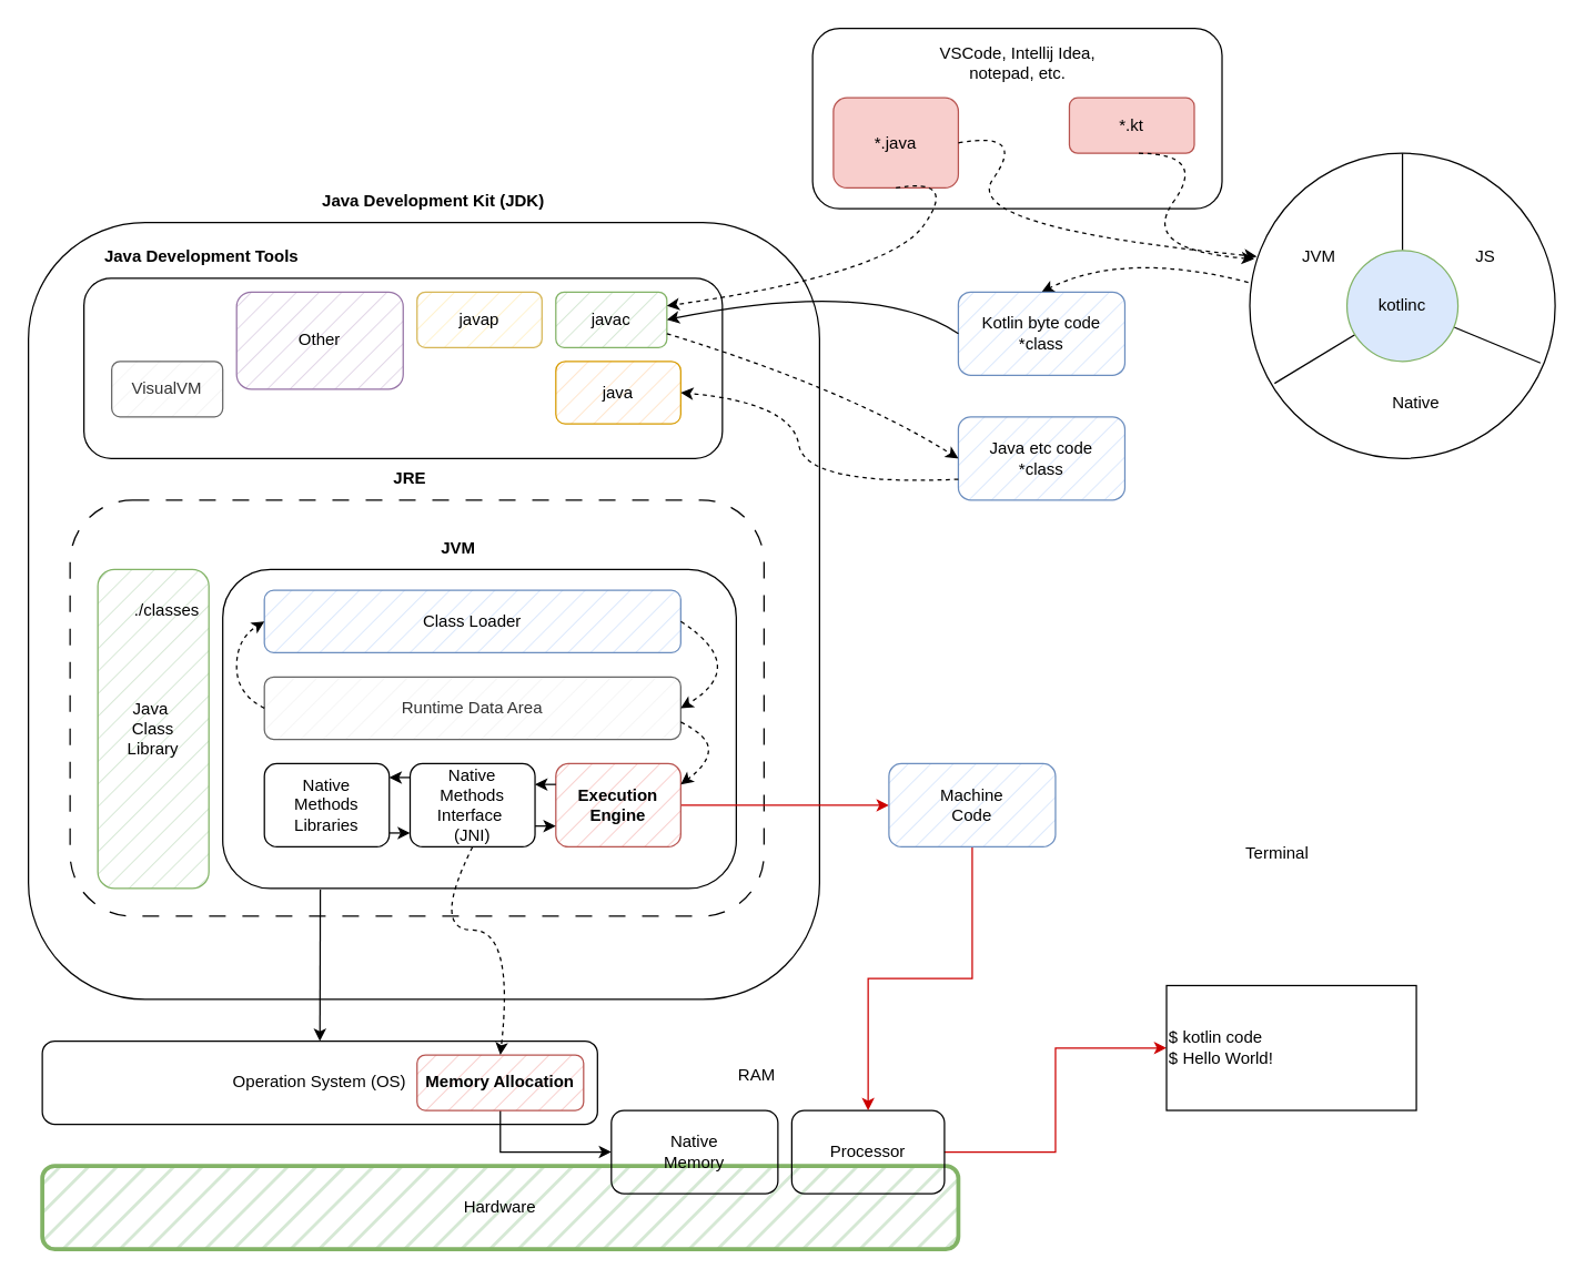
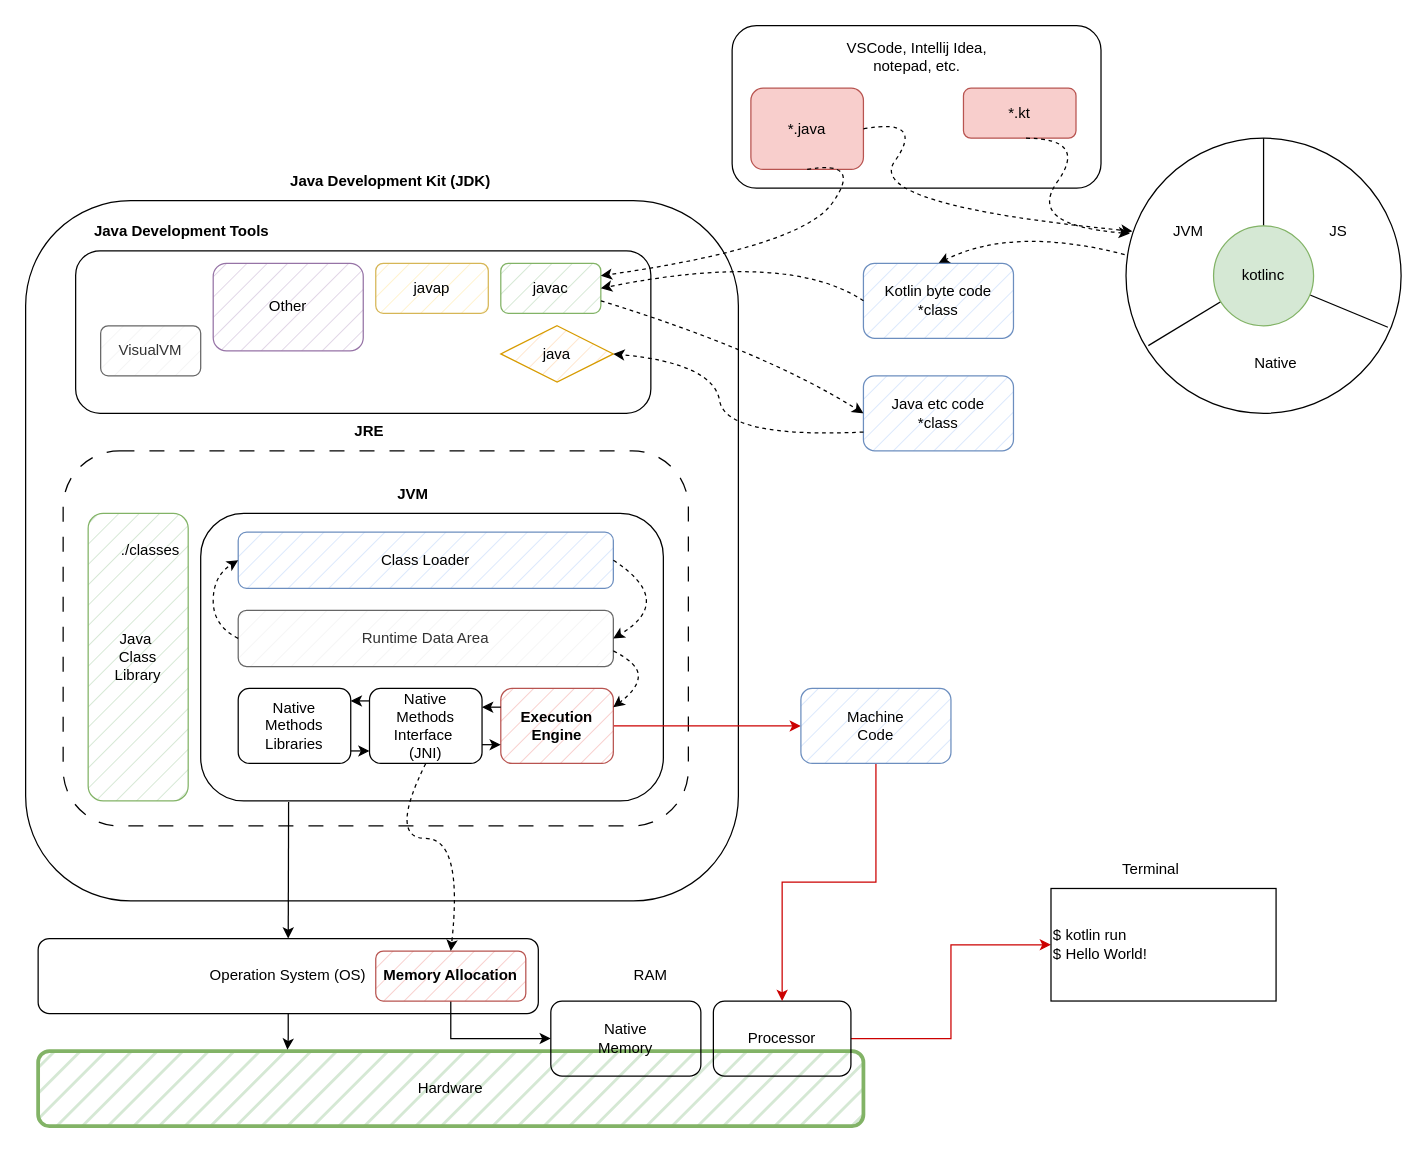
  <mxCell id="0" />
  <mxCell id="1" parent="0" />
  <mxCell id="2" value="" style="ellipse;whiteSpace=wrap;html=1;aspect=fixed;" vertex="1" parent="1"><mxGeometry x="900" y="110" width="220" height="220" as="geometry" /></mxCell>
  <mxCell id="3" value="" style="rounded=1;whiteSpace=wrap;html=1;" vertex="1" parent="1"><mxGeometry x="20" y="160" width="570" height="560" as="geometry" /></mxCell>
  <mxCell id="4" value="" style="rounded=1;whiteSpace=wrap;html=1;fillColor=none;" vertex="1" parent="1"><mxGeometry x="60" y="200" width="460" height="130" as="geometry" /></mxCell>
  <mxCell id="5" value="" style="rounded=1;whiteSpace=wrap;html=1;fillColor=none;shadow=0;" vertex="1" parent="1"><mxGeometry x="585" y="20" width="295" height="130" as="geometry" /></mxCell>
  <mxCell id="6" value="VisualVM" style="rounded=1;whiteSpace=wrap;html=1;fillStyle=hatch;fillColor=#f5f5f5;strokeColor=#666666;fontColor=#333333;" vertex="1" parent="1"><mxGeometry x="80" y="260" width="80" height="40" as="geometry" /></mxCell>
  <mxCell id="7" value="Other" style="rounded=1;whiteSpace=wrap;html=1;fillColor=#e1d5e7;strokeColor=#9673a6;fillStyle=hatch;" vertex="1" parent="1"><mxGeometry x="170" y="210" width="120" height="70" as="geometry" /></mxCell>
  <mxCell id="8" value="javap" style="rounded=1;whiteSpace=wrap;html=1;fillColor=#fff2cc;strokeColor=#d6b656;fillStyle=hatch;" vertex="1" parent="1"><mxGeometry x="300" y="210" width="90" height="40" as="geometry" /></mxCell>
- <mxCell id="9" value="java" style="rounded=1;whiteSpace=wrap;html=1;fillColor=#ffe6cc;strokeColor=#d79b00;fillStyle=hatch;" vertex="1" parent="1"><mxGeometry x="400" y="260" width="90" height="45" as="geometry" /></mxCell>
+ <mxCell id="9" value="java" style="rhombus;whiteSpace=wrap;html=1;fillColor=#ffe6cc;strokeColor=#d79b00;fillStyle=hatch;" vertex="1" parent="1"><mxGeometry x="400" y="260" width="90" height="45" as="geometry" /></mxCell>
  <mxCell id="10" value="javac" style="rounded=1;whiteSpace=wrap;html=1;fillStyle=hatch;fillColor=#d5e8d4;strokeColor=#82b366;" vertex="1" parent="1"><mxGeometry x="400" y="210" width="80" height="40" as="geometry" /></mxCell>
  <mxCell id="11" value="&lt;b&gt;Java Development Tools&lt;/b&gt;" style="text;html=1;align=center;verticalAlign=middle;whiteSpace=wrap;rounded=0;" vertex="1" parent="1"><mxGeometry x="70" y="170" width="150" height="30" as="geometry" /></mxCell>
  <mxCell id="12" value="&lt;b&gt;Java Development Kit (JDK)&lt;/b&gt;" style="text;html=1;align=center;verticalAlign=middle;whiteSpace=wrap;rounded=0;" vertex="1" parent="1"><mxGeometry x="222.5" y="130" width="177.5" height="30" as="geometry" /></mxCell>
  <mxCell id="13" value="*.kt" style="rounded=1;whiteSpace=wrap;html=1;fillColor=#f8cecc;strokeColor=#b85450;" vertex="1" parent="1"><mxGeometry x="770" y="70" width="90" height="40" as="geometry" /></mxCell>
  <mxCell id="14" value="*.java" style="rounded=1;whiteSpace=wrap;html=1;fillColor=#f8cecc;strokeColor=#b85450;" vertex="1" parent="1"><mxGeometry x="600" y="70" width="90" height="65" as="geometry" /></mxCell>
  <mxCell id="15" value="VSCode, Intellij Idea, notepad, etc." style="text;html=1;align=center;verticalAlign=middle;whiteSpace=wrap;rounded=0;" vertex="1" parent="1"><mxGeometry x="672.5" y="30" width="120" height="30" as="geometry" /></mxCell>
  <mxCell id="16" value="Java etc code&lt;div&gt;*class&lt;/div&gt;" style="rounded=1;whiteSpace=wrap;html=1;fillColor=#dae8fc;fillStyle=hatch;strokeColor=#6c8ebf;" vertex="1" parent="1"><mxGeometry x="690" y="300" width="120" height="60" as="geometry" /></mxCell>
  <mxCell id="17" value="" style="curved=1;endArrow=classic;html=1;rounded=0;entryX=0.014;entryY=0.346;entryDx=0;entryDy=0;dashed=1;entryPerimeter=0;" edge="1" parent="1" target="2"><mxGeometry width="50" height="50" relative="1" as="geometry"><mxPoint x="820" y="110" as="sourcePoint" /><mxPoint x="910" y="180" as="targetPoint" /><Array as="points"><mxPoint x="870" y="110" /><mxPoint x="820" y="180" /></Array></mxGeometry></mxCell>
  <mxCell id="18" value="" style="curved=1;endArrow=classic;html=1;rounded=0;dashed=1;exitX=0.5;exitY=1;exitDx=0;exitDy=0;entryX=1;entryY=0.25;entryDx=0;entryDy=0;" edge="1" parent="1" source="14" target="10"><mxGeometry width="50" height="50" relative="1" as="geometry"><mxPoint x="640" y="127" as="sourcePoint" /><mxPoint x="680" y="200" as="targetPoint" /><Array as="points"><mxPoint x="690" y="127" /><mxPoint x="640" y="197" /></Array></mxGeometry></mxCell>
  <mxCell id="19" value="" style="curved=1;endArrow=classic;html=1;rounded=0;exitX=-0.005;exitY=0.423;exitDx=0;exitDy=0;entryX=0.5;entryY=0;entryDx=0;entryDy=0;exitPerimeter=0;dashed=1;" edge="1" parent="1" source="2" target="22"><mxGeometry width="50" height="50" relative="1" as="geometry"><mxPoint x="910" y="210" as="sourcePoint" /><mxPoint x="800" y="190" as="targetPoint" /><Array as="points"><mxPoint x="810" y="180" /></Array></mxGeometry></mxCell>
  <mxCell id="20" value="" style="curved=1;endArrow=classic;html=1;rounded=0;exitX=1;exitY=0.75;exitDx=0;exitDy=0;entryX=0;entryY=0.5;entryDx=0;entryDy=0;dashed=1;" edge="1" parent="1" source="10" target="16"><mxGeometry width="50" height="50" relative="1" as="geometry"><mxPoint x="540" y="270" as="sourcePoint" /><mxPoint x="590" y="220" as="targetPoint" /><Array as="points"><mxPoint x="610" y="280" /></Array></mxGeometry></mxCell>
  <mxCell id="21" value="" style="curved=1;endArrow=classic;html=1;rounded=0;entryX=0.023;entryY=0.338;entryDx=0;entryDy=0;dashed=1;exitX=1;exitY=0.5;exitDx=0;exitDy=0;entryPerimeter=0;" edge="1" parent="1" source="14" target="2"><mxGeometry width="50" height="50" relative="1" as="geometry"><mxPoint x="690" y="93.5" as="sourcePoint" /><mxPoint x="910" y="180" as="targetPoint" /><Array as="points"><mxPoint x="740" y="93.5" /><mxPoint x="690" y="163.5" /></Array></mxGeometry></mxCell>
  <mxCell id="22" value="Kotlin byte code&lt;div&gt;*class&lt;/div&gt;" style="rounded=1;whiteSpace=wrap;html=1;fillColor=#dae8fc;fillStyle=hatch;strokeColor=#6c8ebf;" vertex="1" parent="1"><mxGeometry x="690" y="210" width="120" height="60" as="geometry" /></mxCell>
- <mxCell id="23" value="" style="curved=1;endArrow=classic;html=1;rounded=0;exitX=0;exitY=0.5;exitDx=0;exitDy=0;entryX=1;entryY=0.5;entryDx=0;entryDy=0;dashed=0;" edge="1" parent="1" source="22" target="10"><mxGeometry width="50" height="50" relative="1" as="geometry"><mxPoint x="720" y="230" as="sourcePoint" /><mxPoint x="620" y="230" as="targetPoint" /><Array as="points"><mxPoint x="630" y="200" /></Array></mxGeometry></mxCell>
+ <mxCell id="23" value="" style="curved=1;endArrow=classic;html=1;rounded=0;exitX=0;exitY=0.5;exitDx=0;exitDy=0;entryX=1;entryY=0.5;entryDx=0;entryDy=0;dashed=1;" edge="1" parent="1" source="22" target="10"><mxGeometry width="50" height="50" relative="1" as="geometry"><mxPoint x="720" y="230" as="sourcePoint" /><mxPoint x="620" y="230" as="targetPoint" /><Array as="points"><mxPoint x="630" y="200" /></Array></mxGeometry></mxCell>
  <mxCell id="24" value="" style="endArrow=none;html=1;rounded=0;entryX=0.5;entryY=0;entryDx=0;entryDy=0;" edge="1" parent="1" source="28" target="2"><mxGeometry width="50" height="50" relative="1" as="geometry"><mxPoint x="1010" y="220" as="sourcePoint" /><mxPoint x="1060" y="180" as="targetPoint" /></mxGeometry></mxCell>
  <mxCell id="25" value="" style="endArrow=none;html=1;rounded=0;exitX=0.081;exitY=0.754;exitDx=0;exitDy=0;exitPerimeter=0;" edge="1" parent="1" source="2"><mxGeometry width="50" height="50" relative="1" as="geometry"><mxPoint x="1000" y="280" as="sourcePoint" /><mxPoint x="1010" y="220" as="targetPoint" /></mxGeometry></mxCell>
  <mxCell id="26" value="" style="endArrow=none;html=1;rounded=0;exitX=0.952;exitY=0.687;exitDx=0;exitDy=0;exitPerimeter=0;" edge="1" parent="1" source="2"><mxGeometry width="50" height="50" relative="1" as="geometry"><mxPoint x="1110.1" y="254.22" as="sourcePoint" /><mxPoint x="1010" y="220" as="targetPoint" /></mxGeometry></mxCell>
  <mxCell id="27" value="" style="endArrow=none;html=1;rounded=0;entryX=0.5;entryY=0;entryDx=0;entryDy=0;" edge="1" parent="1" target="28"><mxGeometry width="50" height="50" relative="1" as="geometry"><mxPoint x="1010" y="220" as="sourcePoint" /><mxPoint x="1010" y="110" as="targetPoint" /></mxGeometry></mxCell>
- <mxCell id="28" value="kotlinc" style="ellipse;whiteSpace=wrap;html=1;aspect=fixed;fillStyle=auto;fillColor=#dae8fc;strokeColor=#82b366;" vertex="1" parent="1"><mxGeometry x="970" y="180" width="80" height="80" as="geometry" /></mxCell>
+ <mxCell id="28" value="kotlinc" style="ellipse;whiteSpace=wrap;html=1;aspect=fixed;fillStyle=auto;fillColor=#d5e8d4;strokeColor=#82b366;" vertex="1" parent="1"><mxGeometry x="970" y="180" width="80" height="80" as="geometry" /></mxCell>
  <mxCell id="29" value="JVM" style="text;html=1;align=center;verticalAlign=middle;whiteSpace=wrap;rounded=0;" vertex="1" parent="1"><mxGeometry x="920" y="170" width="60" height="30" as="geometry" /></mxCell>
  <mxCell id="30" value="JS" style="text;html=1;align=center;verticalAlign=middle;whiteSpace=wrap;rounded=0;" vertex="1" parent="1"><mxGeometry x="1040" y="170" width="60" height="30" as="geometry" /></mxCell>
  <mxCell id="31" value="Native" style="text;html=1;align=center;verticalAlign=middle;whiteSpace=wrap;rounded=0;" vertex="1" parent="1"><mxGeometry x="990" y="275" width="60" height="30" as="geometry" /></mxCell>
  <mxCell id="32" value="" style="rounded=1;whiteSpace=wrap;html=1;dashed=1;dashPattern=12 12;" vertex="1" parent="1"><mxGeometry x="50" y="360" width="500" height="300" as="geometry" /></mxCell>
  <mxCell id="33" value="&lt;b&gt;JRE&lt;/b&gt;" style="text;html=1;align=center;verticalAlign=middle;whiteSpace=wrap;rounded=0;" vertex="1" parent="1"><mxGeometry x="265" y="330" width="60" height="30" as="geometry" /></mxCell>
  <mxCell id="34" value="Java&amp;nbsp;&lt;div&gt;Class&lt;br&gt;Library&lt;/div&gt;" style="rounded=1;whiteSpace=wrap;html=1;fillStyle=hatch;fillColor=#d5e8d4;strokeColor=#82b366;" vertex="1" parent="1"><mxGeometry x="70" y="410" width="80" height="230" as="geometry" /></mxCell>
  <mxCell id="35" value="./classes" style="text;html=1;align=center;verticalAlign=middle;whiteSpace=wrap;rounded=0;" vertex="1" parent="1"><mxGeometry x="90" y="425" width="60" height="30" as="geometry" /></mxCell>
  <mxCell id="36" value="" style="rounded=1;whiteSpace=wrap;html=1;" vertex="1" parent="1"><mxGeometry x="160" y="410" width="370" height="230" as="geometry" /></mxCell>
  <mxCell id="37" value="&lt;b&gt;JVM&lt;/b&gt;" style="text;html=1;align=center;verticalAlign=middle;whiteSpace=wrap;rounded=0;" vertex="1" parent="1"><mxGeometry x="300" y="380" width="60" height="30" as="geometry" /></mxCell>
  <mxCell id="38" value="Class Loader" style="rounded=1;whiteSpace=wrap;html=1;fillColor=#dae8fc;strokeColor=#6c8ebf;fillStyle=hatch;" vertex="1" parent="1"><mxGeometry x="190" y="425" width="300" height="45" as="geometry" /></mxCell>
  <mxCell id="39" value="Runtime Data Area" style="rounded=1;whiteSpace=wrap;html=1;fillColor=#f5f5f5;fontColor=#333333;strokeColor=#666666;fillStyle=hatch;" vertex="1" parent="1"><mxGeometry x="190" y="487.5" width="300" height="45" as="geometry" /></mxCell>
  <mxCell id="40" value="Native&lt;div&gt;Methods&lt;br&gt;Libraries&lt;/div&gt;" style="rounded=1;whiteSpace=wrap;html=1;" vertex="1" parent="1"><mxGeometry x="190" y="550" width="90" height="60" as="geometry" /></mxCell>
  <mxCell id="41" value="Native&lt;div&gt;Methods&lt;br&gt;Interface&amp;nbsp;&lt;/div&gt;&lt;div&gt;(JNI)&lt;/div&gt;" style="rounded=1;whiteSpace=wrap;html=1;" vertex="1" parent="1"><mxGeometry x="295" y="550" width="90" height="60" as="geometry" /></mxCell>
  <mxCell id="42" style="edgeStyle=orthogonalEdgeStyle;rounded=0;orthogonalLoop=1;jettySize=auto;html=1;entryX=0;entryY=0.5;entryDx=0;entryDy=0;strokeColor=#CC0000;" edge="1" parent="1" source="43" target="52"><mxGeometry relative="1" as="geometry" /></mxCell>
  <mxCell id="43" value="&lt;b&gt;Execution&lt;/b&gt;&lt;div&gt;&lt;b&gt;Engine&lt;/b&gt;&lt;/div&gt;" style="rounded=1;whiteSpace=wrap;html=1;fillColor=#f8cecc;strokeColor=#b85450;fillStyle=hatch;" vertex="1" parent="1"><mxGeometry x="400" y="550" width="90" height="60" as="geometry" /></mxCell>
  <mxCell id="44" value="Operation System (OS)" style="rounded=1;whiteSpace=wrap;html=1;" vertex="1" parent="1"><mxGeometry x="30" y="750" width="400" height="60" as="geometry" /></mxCell>
  <mxCell id="45" value="Hardware" style="rounded=1;whiteSpace=wrap;html=1;fillColor=#d5e8d4;strokeColor=#82b366;fillStyle=hatch;strokeWidth=3;" vertex="1" parent="1"><mxGeometry x="30" y="840" width="660" height="60" as="geometry" /></mxCell>
  <mxCell id="46" style="edgeStyle=orthogonalEdgeStyle;rounded=0;orthogonalLoop=1;jettySize=auto;html=1;entryX=0;entryY=0.5;entryDx=0;entryDy=0;" edge="1" parent="1" source="47" target="48"><mxGeometry relative="1" as="geometry"><mxPoint x="410" y="820" as="targetPoint" /><Array as="points"><mxPoint x="360" y="830" /></Array></mxGeometry></mxCell>
  <mxCell id="47" value="&lt;b&gt;Memory Allocation&lt;/b&gt;" style="rounded=1;whiteSpace=wrap;html=1;fillColor=#f8cecc;strokeColor=#b85450;fillStyle=hatch;" vertex="1" parent="1"><mxGeometry x="300" y="760" width="120" height="40" as="geometry" /></mxCell>
  <mxCell id="48" value="Native&lt;div&gt;Memory&lt;/div&gt;" style="rounded=1;whiteSpace=wrap;html=1;fillColor=none;" vertex="1" parent="1"><mxGeometry x="440" y="800" width="120" height="60" as="geometry" /></mxCell>
  <mxCell id="49" style="edgeStyle=orthogonalEdgeStyle;rounded=0;orthogonalLoop=1;jettySize=auto;html=1;entryX=0;entryY=0.5;entryDx=0;entryDy=0;strokeColor=#CC0000;" edge="1" parent="1" source="50" target="53"><mxGeometry relative="1" as="geometry" /></mxCell>
  <mxCell id="50" value="Processor" style="rounded=1;whiteSpace=wrap;html=1;fillColor=none;" vertex="1" parent="1"><mxGeometry x="570" y="800" width="110" height="60" as="geometry" /></mxCell>
  <mxCell id="51" style="edgeStyle=orthogonalEdgeStyle;rounded=0;orthogonalLoop=1;jettySize=auto;html=1;strokeColor=#CC0000;" edge="1" parent="1" source="52" target="50"><mxGeometry relative="1" as="geometry" /></mxCell>
  <mxCell id="52" value="Machine&lt;div&gt;Code&lt;/div&gt;" style="rounded=1;whiteSpace=wrap;html=1;fillColor=#dae8fc;fillStyle=hatch;strokeColor=#6c8ebf;" vertex="1" parent="1"><mxGeometry x="640" y="550" width="120" height="60" as="geometry" /></mxCell>
- <mxCell id="53" value="&lt;div&gt;$ kotlin code&lt;/div&gt;&lt;div&gt;&lt;span style=&quot;background-color: transparent; color: light-dark(rgb(0, 0, 0), rgb(255, 255, 255));&quot;&gt;$ Hello World!&lt;/span&gt;&lt;/div&gt;" style="rounded=0;whiteSpace=wrap;html=1;align=left;" vertex="1" parent="1"><mxGeometry x="840" y="710" width="180" height="90" as="geometry" /></mxCell>
- <mxCell id="54" value="Terminal" style="text;html=1;align=center;verticalAlign=middle;whiteSpace=wrap;rounded=0;" vertex="1" parent="1"><mxGeometry x="890" y="600" width="60" height="30" as="geometry" /></mxCell>
+ <mxCell id="53" value="&lt;div&gt;$ kotlin run&lt;/div&gt;&lt;div&gt;&lt;span style=&quot;background-color: transparent; color: light-dark(rgb(0, 0, 0), rgb(255, 255, 255));&quot;&gt;$ Hello World!&lt;/span&gt;&lt;/div&gt;" style="rounded=0;whiteSpace=wrap;html=1;align=left;" vertex="1" parent="1"><mxGeometry x="840" y="710" width="180" height="90" as="geometry" /></mxCell>
+ <mxCell id="54" value="Terminal" style="text;html=1;align=center;verticalAlign=middle;whiteSpace=wrap;rounded=0;" vertex="1" parent="1"><mxGeometry x="890" y="680" width="60" height="30" as="geometry" /></mxCell>
  <mxCell id="55" value="" style="curved=1;endArrow=classic;html=1;rounded=0;exitX=0;exitY=0.75;exitDx=0;exitDy=0;entryX=1;entryY=0.5;entryDx=0;entryDy=0;dashed=1;" edge="1" parent="1" source="16" target="9"><mxGeometry width="50" height="50" relative="1" as="geometry"><mxPoint x="610" y="370" as="sourcePoint" /><mxPoint x="660" y="320" as="targetPoint" /><Array as="points"><mxPoint x="580" y="350" /><mxPoint x="570" y="290" /></Array></mxGeometry></mxCell>
  <mxCell id="56" value="" style="curved=1;endArrow=classic;html=1;rounded=0;exitX=0;exitY=0.5;exitDx=0;exitDy=0;entryX=0;entryY=0.5;entryDx=0;entryDy=0;dashed=1;" edge="1" parent="1" source="39" target="38"><mxGeometry width="50" height="50" relative="1" as="geometry"><mxPoint x="170" y="490" as="sourcePoint" /><mxPoint x="220" y="440" as="targetPoint" /><Array as="points"><mxPoint x="170" y="500" /><mxPoint x="170" y="460" /></Array></mxGeometry></mxCell>
  <mxCell id="57" value="" style="curved=1;endArrow=classic;html=1;rounded=0;exitX=1;exitY=0.5;exitDx=0;exitDy=0;entryX=1;entryY=0.5;entryDx=0;entryDy=0;dashed=1;" edge="1" parent="1" source="38" target="39"><mxGeometry width="50" height="50" relative="1" as="geometry"><mxPoint x="520" y="480" as="sourcePoint" /><mxPoint x="570" y="430" as="targetPoint" /><Array as="points"><mxPoint x="540" y="480" /></Array></mxGeometry></mxCell>
  <mxCell id="58" value="" style="curved=1;endArrow=classic;html=1;rounded=0;exitX=1;exitY=0.5;exitDx=0;exitDy=0;entryX=1;entryY=0.25;entryDx=0;entryDy=0;dashed=1;" edge="1" parent="1" target="43"><mxGeometry width="50" height="50" relative="1" as="geometry"><mxPoint x="490" y="520" as="sourcePoint" /><mxPoint x="490" y="582" as="targetPoint" /><Array as="points"><mxPoint x="510" y="530" /><mxPoint x="510" y="550" /></Array></mxGeometry></mxCell>
  <mxCell id="59" value="" style="endArrow=classic;html=1;rounded=0;exitX=1;exitY=0.75;exitDx=0;exitDy=0;entryX=0;entryY=0.75;entryDx=0;entryDy=0;" edge="1" parent="1" source="41" target="43"><mxGeometry width="50" height="50" relative="1" as="geometry"><mxPoint x="390" y="590" as="sourcePoint" /><mxPoint x="440" y="540" as="targetPoint" /></mxGeometry></mxCell>
  <mxCell id="60" value="" style="endArrow=classic;html=1;rounded=0;exitX=0;exitY=0.25;exitDx=0;exitDy=0;entryX=1;entryY=0.25;entryDx=0;entryDy=0;" edge="1" parent="1" source="43" target="41"><mxGeometry width="50" height="50" relative="1" as="geometry"><mxPoint x="400" y="570" as="sourcePoint" /><mxPoint x="450" y="520" as="targetPoint" /></mxGeometry></mxCell>
  <mxCell id="61" value="" style="endArrow=classic;html=1;rounded=0;exitX=1;exitY=0.75;exitDx=0;exitDy=0;entryX=0;entryY=0.75;entryDx=0;entryDy=0;" edge="1" parent="1"><mxGeometry width="50" height="50" relative="1" as="geometry"><mxPoint x="280" y="600" as="sourcePoint" /><mxPoint x="295" y="600" as="targetPoint" /></mxGeometry></mxCell>
  <mxCell id="62" value="" style="endArrow=classic;html=1;rounded=0;exitX=0;exitY=0.25;exitDx=0;exitDy=0;entryX=1;entryY=0.25;entryDx=0;entryDy=0;" edge="1" parent="1"><mxGeometry width="50" height="50" relative="1" as="geometry"><mxPoint x="295" y="560" as="sourcePoint" /><mxPoint x="280" y="560" as="targetPoint" /></mxGeometry></mxCell>
  <mxCell id="63" value="" style="endArrow=classic;html=1;rounded=0;entryX=0.5;entryY=0;entryDx=0;entryDy=0;exitX=0.19;exitY=1.004;exitDx=0;exitDy=0;exitPerimeter=0;" edge="1" parent="1" source="36" target="44"><mxGeometry width="50" height="50" relative="1" as="geometry"><mxPoint x="240" y="640" as="sourcePoint" /><mxPoint x="290" y="590" as="targetPoint" /></mxGeometry></mxCell>
  <mxCell id="64" value="" style="curved=1;endArrow=classic;html=1;rounded=0;exitX=0.5;exitY=1;exitDx=0;exitDy=0;entryX=0.5;entryY=0;entryDx=0;entryDy=0;dashed=1;" edge="1" parent="1" source="41" target="47"><mxGeometry width="50" height="50" relative="1" as="geometry"><mxPoint x="360" y="680" as="sourcePoint" /><mxPoint x="410" y="630" as="targetPoint" /><Array as="points"><mxPoint x="310" y="670" /><mxPoint x="370" y="670" /></Array></mxGeometry></mxCell>
- <mxCell id="66" value="RAM" style="text;html=1;align=center;verticalAlign=middle;whiteSpace=wrap;rounded=0;" vertex="1" parent="1"><mxGeometry x="515" y="760" width="60" height="30" as="geometry" /></mxCell>
+ <mxCell id="65" style="edgeStyle=orthogonalEdgeStyle;rounded=0;orthogonalLoop=1;jettySize=auto;html=1;entryX=0.302;entryY=-0.018;entryDx=0;entryDy=0;entryPerimeter=0;" edge="1" parent="1" source="44" target="45"><mxGeometry relative="1" as="geometry" /></mxCell>
+ <mxCell id="66" value="RAM" style="text;html=1;align=center;verticalAlign=middle;whiteSpace=wrap;rounded=0;" vertex="1" parent="1"><mxGeometry x="490" y="765" width="60" height="30" as="geometry" /></mxCell>
